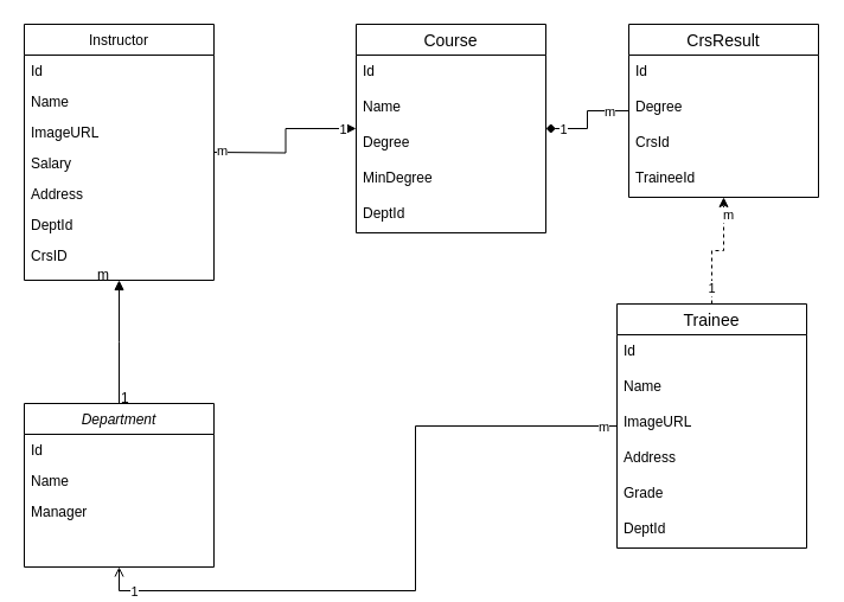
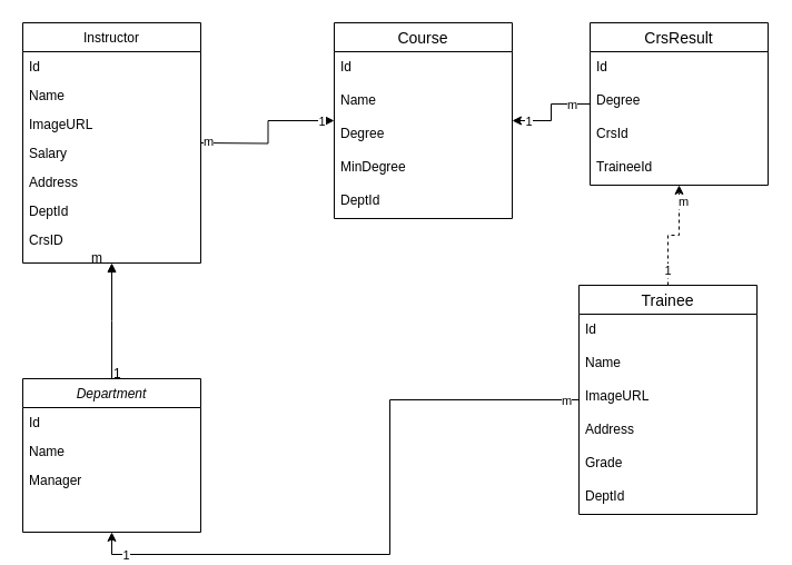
  <mxCell id="0" />
  <mxCell id="1" parent="0" />
  <mxCell id="2" value="Department" style="swimlane;fontStyle=2;align=center;verticalAlign=top;childLayout=stackLayout;horizontal=1;startSize=26;horizontalStack=0;resizeParent=1;resizeLast=0;collapsible=1;marginBottom=0;rounded=0;shadow=0;strokeWidth=1;" parent="1" vertex="1"><mxGeometry x="20" y="340" width="160" height="138" as="geometry"><mxRectangle x="230" y="140" width="160" height="26" as="alternateBounds" /></mxGeometry></mxCell>
  <mxCell id="3" value="Id    " style="text;align=left;verticalAlign=top;spacingLeft=4;spacingRight=4;overflow=hidden;rotatable=0;points=[[0,0.5],[1,0.5]];portConstraint=eastwest;" parent="2" vertex="1"><mxGeometry y="26" width="160" height="26" as="geometry" /></mxCell>
  <mxCell id="4" value="Name" style="text;align=left;verticalAlign=top;spacingLeft=4;spacingRight=4;overflow=hidden;rotatable=0;points=[[0,0.5],[1,0.5]];portConstraint=eastwest;rounded=0;shadow=0;html=0;" parent="2" vertex="1"><mxGeometry y="52" width="160" height="26" as="geometry" /></mxCell>
  <mxCell id="5" value="Manager" style="text;align=left;verticalAlign=top;spacingLeft=4;spacingRight=4;overflow=hidden;rotatable=0;points=[[0,0.5],[1,0.5]];portConstraint=eastwest;rounded=0;shadow=0;html=0;" parent="2" vertex="1"><mxGeometry y="78" width="160" height="26" as="geometry" /></mxCell>
  <mxCell id="6" style="edgeStyle=orthogonalEdgeStyle;rounded=0;orthogonalLoop=1;jettySize=auto;html=1;" edge="1" parent="1" target="20"><mxGeometry relative="1" as="geometry"><mxPoint x="180" y="128" as="sourcePoint" /></mxGeometry></mxCell>
  <mxCell id="7" value="m" style="edgeLabel;html=1;align=center;verticalAlign=middle;resizable=0;points=[];" vertex="1" connectable="0" parent="6"><mxGeometry x="-0.911" y="2" relative="1" as="geometry"><mxPoint as="offset" /></mxGeometry></mxCell>
  <mxCell id="8" value="1" style="edgeLabel;html=1;align=center;verticalAlign=middle;resizable=0;points=[];" vertex="1" connectable="0" parent="6"><mxGeometry x="0.843" relative="1" as="geometry"><mxPoint as="offset" /></mxGeometry></mxCell>
  <mxCell id="9" value="Instructor" style="swimlane;fontStyle=0;align=center;verticalAlign=top;childLayout=stackLayout;horizontal=1;startSize=26;horizontalStack=0;resizeParent=1;resizeLast=0;collapsible=1;marginBottom=0;rounded=0;shadow=0;strokeWidth=1;" parent="1" vertex="1"><mxGeometry x="20" y="20" width="160" height="216" as="geometry"><mxRectangle x="550" y="140" width="160" height="26" as="alternateBounds" /></mxGeometry></mxCell>
  <mxCell id="10" value="Id" style="text;align=left;verticalAlign=top;spacingLeft=4;spacingRight=4;overflow=hidden;rotatable=0;points=[[0,0.5],[1,0.5]];portConstraint=eastwest;" parent="9" vertex="1"><mxGeometry y="26" width="160" height="26" as="geometry" /></mxCell>
  <mxCell id="11" value="Name" style="text;align=left;verticalAlign=top;spacingLeft=4;spacingRight=4;overflow=hidden;rotatable=0;points=[[0,0.5],[1,0.5]];portConstraint=eastwest;rounded=0;shadow=0;html=0;" parent="9" vertex="1"><mxGeometry y="52" width="160" height="26" as="geometry" /></mxCell>
  <mxCell id="12" value="ImageURL" style="text;align=left;verticalAlign=top;spacingLeft=4;spacingRight=4;overflow=hidden;rotatable=0;points=[[0,0.5],[1,0.5]];portConstraint=eastwest;rounded=0;shadow=0;html=0;" parent="9" vertex="1"><mxGeometry y="78" width="160" height="26" as="geometry" /></mxCell>
  <mxCell id="13" value="Salary" style="text;align=left;verticalAlign=top;spacingLeft=4;spacingRight=4;overflow=hidden;rotatable=0;points=[[0,0.5],[1,0.5]];portConstraint=eastwest;rounded=0;shadow=0;html=0;" parent="9" vertex="1"><mxGeometry y="104" width="160" height="26" as="geometry" /></mxCell>
  <mxCell id="14" value="Address" style="text;align=left;verticalAlign=top;spacingLeft=4;spacingRight=4;overflow=hidden;rotatable=0;points=[[0,0.5],[1,0.5]];portConstraint=eastwest;rounded=0;shadow=0;html=0;" parent="9" vertex="1"><mxGeometry y="130" width="160" height="26" as="geometry" /></mxCell>
  <mxCell id="15" value="DeptId" style="text;align=left;verticalAlign=top;spacingLeft=4;spacingRight=4;overflow=hidden;rotatable=0;points=[[0,0.5],[1,0.5]];portConstraint=eastwest;rounded=0;shadow=0;html=0;" vertex="1" parent="9"><mxGeometry y="156" width="160" height="26" as="geometry" /></mxCell>
  <mxCell id="16" value="CrsID" style="text;align=left;verticalAlign=top;spacingLeft=4;spacingRight=4;overflow=hidden;rotatable=0;points=[[0,0.5],[1,0.5]];portConstraint=eastwest;rounded=0;shadow=0;html=0;" vertex="1" parent="9"><mxGeometry y="182" width="160" height="26" as="geometry" /></mxCell>
  <mxCell id="17" value="" style="endArrow=block;shadow=0;strokeWidth=1;rounded=0;endFill=1;edgeStyle=elbowEdgeStyle;elbow=vertical;" parent="1" source="2" target="9" edge="1"><mxGeometry x="0.5" y="41" relative="1" as="geometry"><mxPoint x="260" y="102" as="sourcePoint" /><mxPoint x="420" y="102" as="targetPoint" /><mxPoint x="-40" y="32" as="offset" /></mxGeometry></mxCell>
  <mxCell id="18" value="1" style="resizable=0;align=left;verticalAlign=bottom;labelBackgroundColor=none;fontSize=12;" parent="17" connectable="0" vertex="1"><mxGeometry x="-1" relative="1" as="geometry"><mxPoint y="4" as="offset" /></mxGeometry></mxCell>
  <mxCell id="19" value="m" style="resizable=0;align=right;verticalAlign=bottom;labelBackgroundColor=none;fontSize=12;" parent="17" connectable="0" vertex="1"><mxGeometry x="1" relative="1" as="geometry"><mxPoint x="-7" y="4" as="offset" /></mxGeometry></mxCell>
  <mxCell id="20" value="Course" style="swimlane;fontStyle=0;childLayout=stackLayout;horizontal=1;startSize=26;horizontalStack=0;resizeParent=1;resizeParentMax=0;resizeLast=0;collapsible=1;marginBottom=0;align=center;fontSize=14;" vertex="1" parent="1"><mxGeometry x="300" y="20" width="160" height="176" as="geometry" /></mxCell>
  <mxCell id="21" value="Id" style="text;strokeColor=none;fillColor=none;spacingLeft=4;spacingRight=4;overflow=hidden;rotatable=0;points=[[0,0.5],[1,0.5]];portConstraint=eastwest;fontSize=12;whiteSpace=wrap;html=1;" vertex="1" parent="20"><mxGeometry y="26" width="160" height="30" as="geometry" /></mxCell>
  <mxCell id="22" value="Name" style="text;strokeColor=none;fillColor=none;spacingLeft=4;spacingRight=4;overflow=hidden;rotatable=0;points=[[0,0.5],[1,0.5]];portConstraint=eastwest;fontSize=12;whiteSpace=wrap;html=1;" vertex="1" parent="20"><mxGeometry y="56" width="160" height="30" as="geometry" /></mxCell>
  <mxCell id="23" value="Degree" style="text;strokeColor=none;fillColor=none;spacingLeft=4;spacingRight=4;overflow=hidden;rotatable=0;points=[[0,0.5],[1,0.5]];portConstraint=eastwest;fontSize=12;whiteSpace=wrap;html=1;" vertex="1" parent="20"><mxGeometry y="86" width="160" height="30" as="geometry" /></mxCell>
  <mxCell id="24" value="MinDegree" style="text;strokeColor=none;fillColor=none;spacingLeft=4;spacingRight=4;overflow=hidden;rotatable=0;points=[[0,0.5],[1,0.5]];portConstraint=eastwest;fontSize=12;whiteSpace=wrap;html=1;" vertex="1" parent="20"><mxGeometry y="116" width="160" height="30" as="geometry" /></mxCell>
  <mxCell id="25" value="DeptId" style="text;strokeColor=none;fillColor=none;spacingLeft=4;spacingRight=4;overflow=hidden;rotatable=0;points=[[0,0.5],[1,0.5]];portConstraint=eastwest;fontSize=12;whiteSpace=wrap;html=1;" vertex="1" parent="20"><mxGeometry y="146" width="160" height="30" as="geometry" /></mxCell>
- <mxCell id="26" style="edgeStyle=orthogonalEdgeStyle;rounded=0;orthogonalLoop=1;jettySize=auto;html=1;endArrow=diamond;" edge="1" parent="1" source="29" target="20"><mxGeometry relative="1" as="geometry" /></mxCell>
+ <mxCell id="26" style="edgeStyle=orthogonalEdgeStyle;rounded=0;orthogonalLoop=1;jettySize=auto;html=1;" edge="1" parent="1" source="29" target="20"><mxGeometry relative="1" as="geometry" /></mxCell>
  <mxCell id="27" value="m" style="edgeLabel;html=1;align=center;verticalAlign=middle;resizable=0;points=[];" vertex="1" connectable="0" parent="26"><mxGeometry x="-0.589" relative="1" as="geometry"><mxPoint as="offset" /></mxGeometry></mxCell>
  <mxCell id="28" value="1" style="edgeLabel;html=1;align=center;verticalAlign=middle;resizable=0;points=[];" vertex="1" connectable="0" parent="26"><mxGeometry x="0.669" relative="1" as="geometry"><mxPoint as="offset" /></mxGeometry></mxCell>
  <mxCell id="29" value="CrsResult" style="swimlane;fontStyle=0;childLayout=stackLayout;horizontal=1;startSize=26;horizontalStack=0;resizeParent=1;resizeParentMax=0;resizeLast=0;collapsible=1;marginBottom=0;align=center;fontSize=14;" vertex="1" parent="1"><mxGeometry x="530" y="20" width="160" height="146" as="geometry" /></mxCell>
  <mxCell id="30" value="Id" style="text;strokeColor=none;fillColor=none;spacingLeft=4;spacingRight=4;overflow=hidden;rotatable=0;points=[[0,0.5],[1,0.5]];portConstraint=eastwest;fontSize=12;whiteSpace=wrap;html=1;" vertex="1" parent="29"><mxGeometry y="26" width="160" height="30" as="geometry" /></mxCell>
  <mxCell id="31" value="Degree" style="text;strokeColor=none;fillColor=none;spacingLeft=4;spacingRight=4;overflow=hidden;rotatable=0;points=[[0,0.5],[1,0.5]];portConstraint=eastwest;fontSize=12;whiteSpace=wrap;html=1;" vertex="1" parent="29"><mxGeometry y="56" width="160" height="30" as="geometry" /></mxCell>
  <mxCell id="32" value="CrsId" style="text;strokeColor=none;fillColor=none;spacingLeft=4;spacingRight=4;overflow=hidden;rotatable=0;points=[[0,0.5],[1,0.5]];portConstraint=eastwest;fontSize=12;whiteSpace=wrap;html=1;" vertex="1" parent="29"><mxGeometry y="86" width="160" height="30" as="geometry" /></mxCell>
  <mxCell id="33" value="TraineeId" style="text;strokeColor=none;fillColor=none;spacingLeft=4;spacingRight=4;overflow=hidden;rotatable=0;points=[[0,0.5],[1,0.5]];portConstraint=eastwest;fontSize=12;whiteSpace=wrap;html=1;" vertex="1" parent="29"><mxGeometry y="116" width="160" height="30" as="geometry" /></mxCell>
- <mxCell id="34" style="edgeStyle=orthogonalEdgeStyle;rounded=0;orthogonalLoop=1;jettySize=auto;html=1;entryX=0.5;entryY=1;entryDx=0;entryDy=0;endArrow=open;" edge="1" parent="1" source="40" target="2"><mxGeometry relative="1" as="geometry" /></mxCell>
+ <mxCell id="34" style="edgeStyle=orthogonalEdgeStyle;rounded=0;orthogonalLoop=1;jettySize=auto;html=1;entryX=0.5;entryY=1;entryDx=0;entryDy=0;" edge="1" parent="1" source="40" target="2"><mxGeometry relative="1" as="geometry" /></mxCell>
  <mxCell id="35" value="m" style="edgeLabel;html=1;align=center;verticalAlign=middle;resizable=0;points=[];" vertex="1" connectable="0" parent="34"><mxGeometry x="-0.957" relative="1" as="geometry"><mxPoint as="offset" /></mxGeometry></mxCell>
  <mxCell id="36" value="1" style="edgeLabel;html=1;align=center;verticalAlign=middle;resizable=0;points=[];" vertex="1" connectable="0" parent="34"><mxGeometry x="0.889" relative="1" as="geometry"><mxPoint as="offset" /></mxGeometry></mxCell>
  <mxCell id="37" style="edgeStyle=orthogonalEdgeStyle;rounded=0;orthogonalLoop=1;jettySize=auto;html=1;dashed=1;" edge="1" parent="1" source="40" target="29"><mxGeometry relative="1" as="geometry" /></mxCell>
  <mxCell id="38" value="1" style="edgeLabel;html=1;align=center;verticalAlign=middle;resizable=0;points=[];" vertex="1" connectable="0" parent="37"><mxGeometry x="-0.72" y="1" relative="1" as="geometry"><mxPoint as="offset" /></mxGeometry></mxCell>
  <mxCell id="39" value="m" style="edgeLabel;html=1;align=center;verticalAlign=middle;resizable=0;points=[];" vertex="1" connectable="0" parent="37"><mxGeometry x="0.711" y="-3" relative="1" as="geometry"><mxPoint as="offset" /></mxGeometry></mxCell>
  <mxCell id="40" value="Trainee" style="swimlane;fontStyle=0;childLayout=stackLayout;horizontal=1;startSize=26;horizontalStack=0;resizeParent=1;resizeParentMax=0;resizeLast=0;collapsible=1;marginBottom=0;align=center;fontSize=14;" vertex="1" parent="1"><mxGeometry x="520" y="256" width="160" height="206" as="geometry" /></mxCell>
  <mxCell id="41" value="Id" style="text;strokeColor=none;fillColor=none;spacingLeft=4;spacingRight=4;overflow=hidden;rotatable=0;points=[[0,0.5],[1,0.5]];portConstraint=eastwest;fontSize=12;whiteSpace=wrap;html=1;" vertex="1" parent="40"><mxGeometry y="26" width="160" height="30" as="geometry" /></mxCell>
  <mxCell id="42" value="Name" style="text;strokeColor=none;fillColor=none;spacingLeft=4;spacingRight=4;overflow=hidden;rotatable=0;points=[[0,0.5],[1,0.5]];portConstraint=eastwest;fontSize=12;whiteSpace=wrap;html=1;" vertex="1" parent="40"><mxGeometry y="56" width="160" height="30" as="geometry" /></mxCell>
  <mxCell id="43" value="ImageURL" style="text;strokeColor=none;fillColor=none;spacingLeft=4;spacingRight=4;overflow=hidden;rotatable=0;points=[[0,0.5],[1,0.5]];portConstraint=eastwest;fontSize=12;whiteSpace=wrap;html=1;" vertex="1" parent="40"><mxGeometry y="86" width="160" height="30" as="geometry" /></mxCell>
  <mxCell id="44" value="Address" style="text;strokeColor=none;fillColor=none;spacingLeft=4;spacingRight=4;overflow=hidden;rotatable=0;points=[[0,0.5],[1,0.5]];portConstraint=eastwest;fontSize=12;whiteSpace=wrap;html=1;" vertex="1" parent="40"><mxGeometry y="116" width="160" height="30" as="geometry" /></mxCell>
  <mxCell id="45" value="Grade" style="text;strokeColor=none;fillColor=none;spacingLeft=4;spacingRight=4;overflow=hidden;rotatable=0;points=[[0,0.5],[1,0.5]];portConstraint=eastwest;fontSize=12;whiteSpace=wrap;html=1;" vertex="1" parent="40"><mxGeometry y="146" width="160" height="30" as="geometry" /></mxCell>
  <mxCell id="46" value="DeptId" style="text;strokeColor=none;fillColor=none;spacingLeft=4;spacingRight=4;overflow=hidden;rotatable=0;points=[[0,0.5],[1,0.5]];portConstraint=eastwest;fontSize=12;whiteSpace=wrap;html=1;" vertex="1" parent="40"><mxGeometry y="176" width="160" height="30" as="geometry" /></mxCell>
